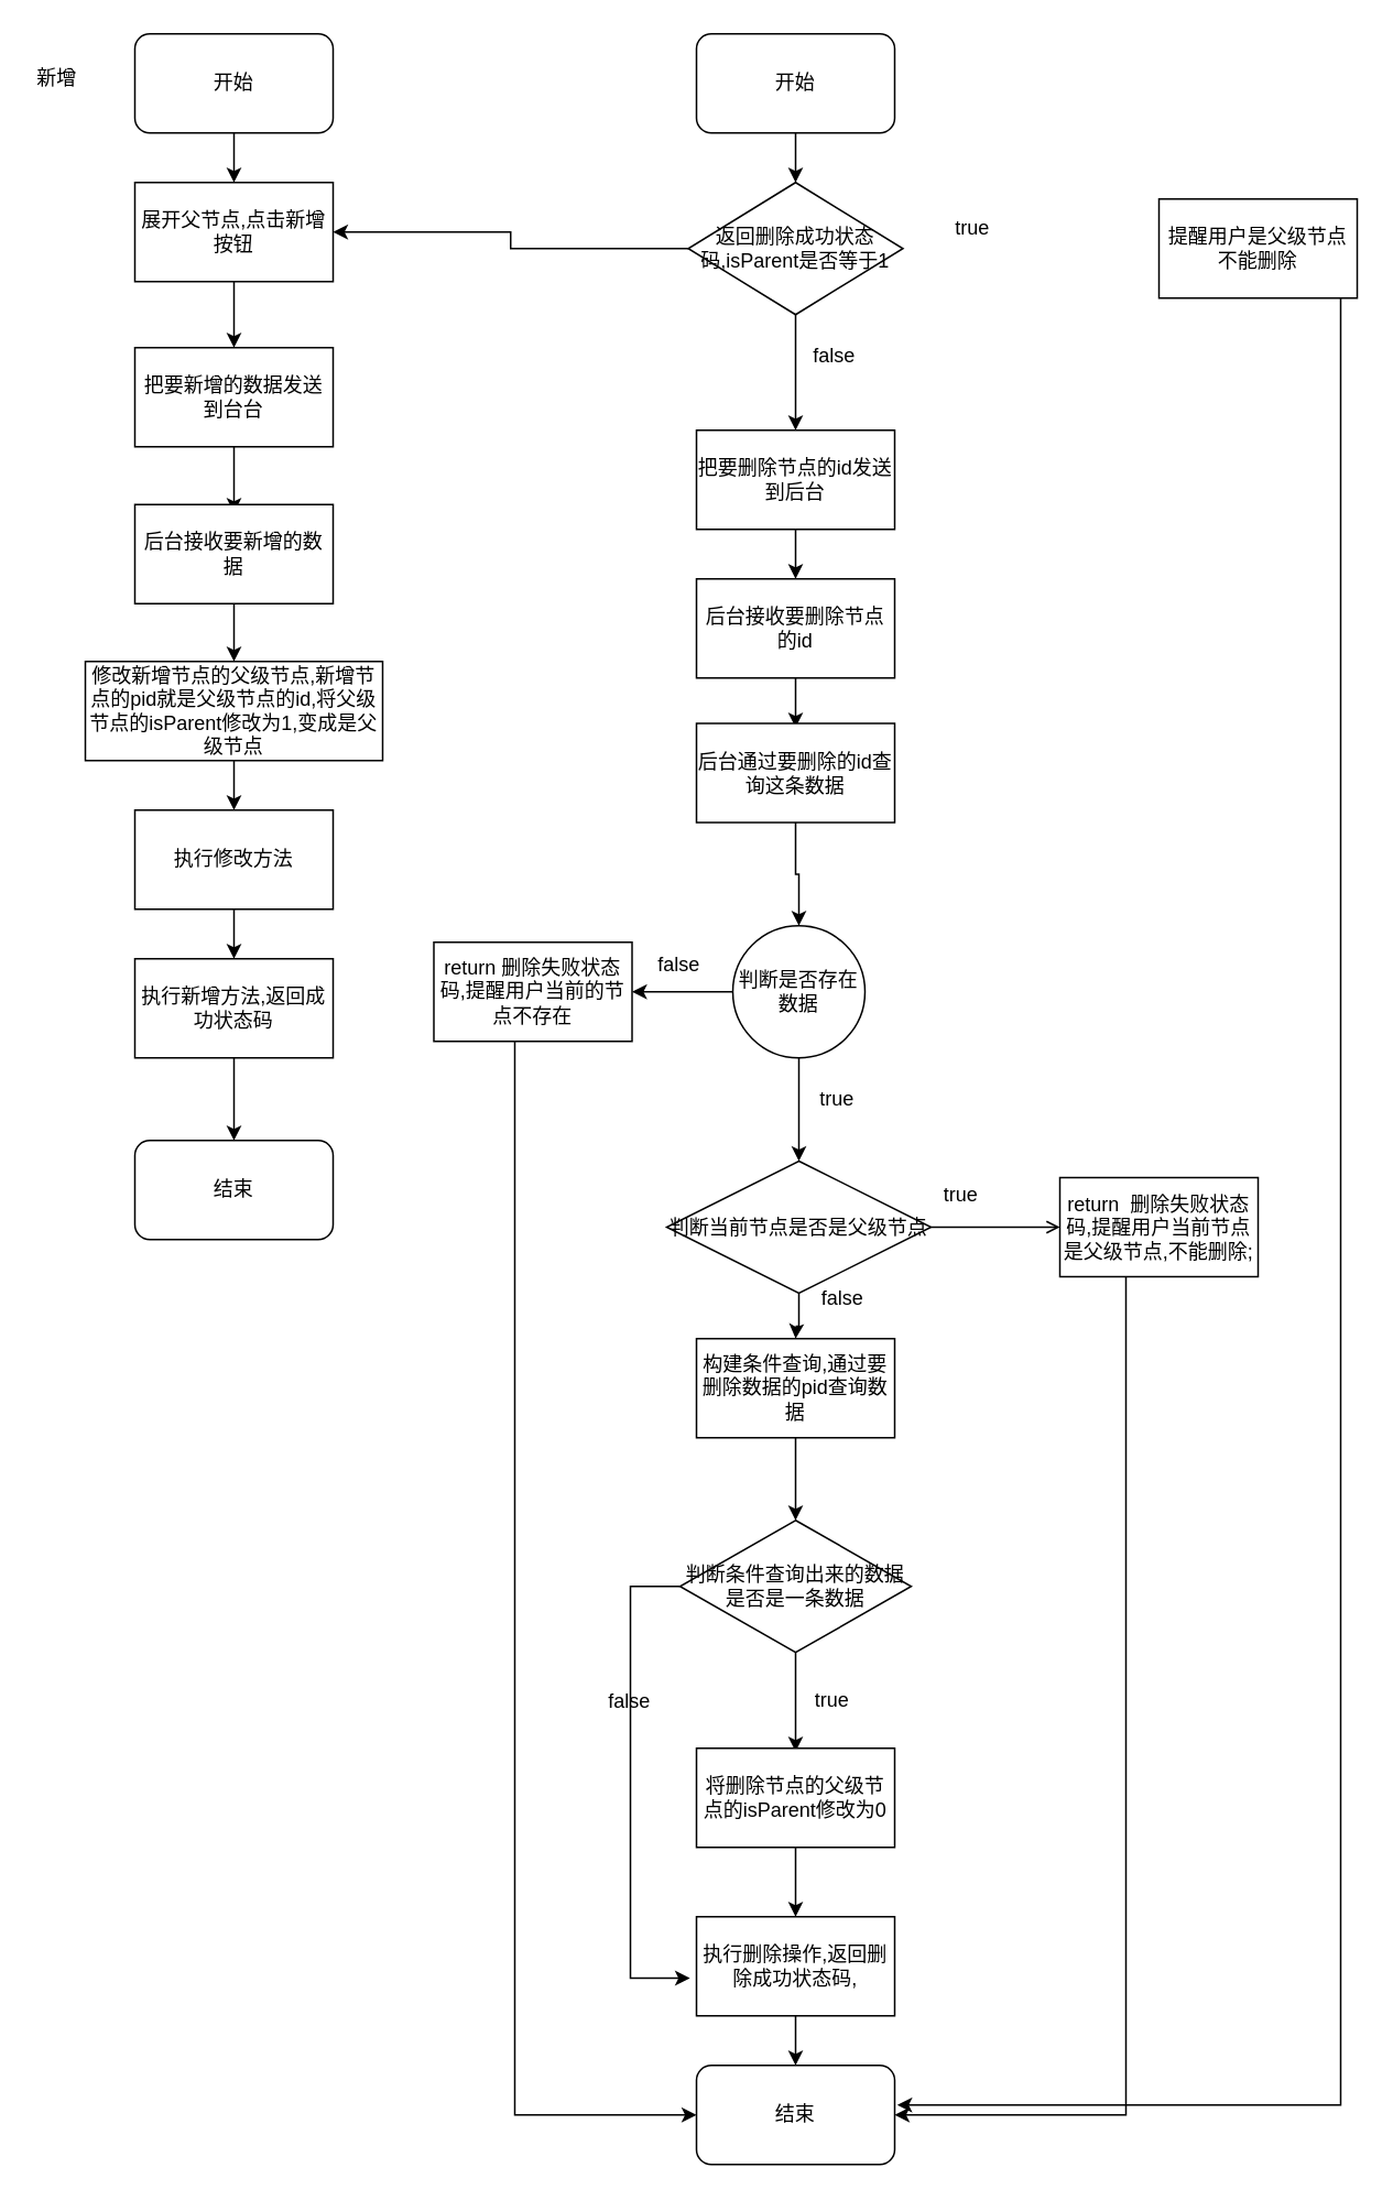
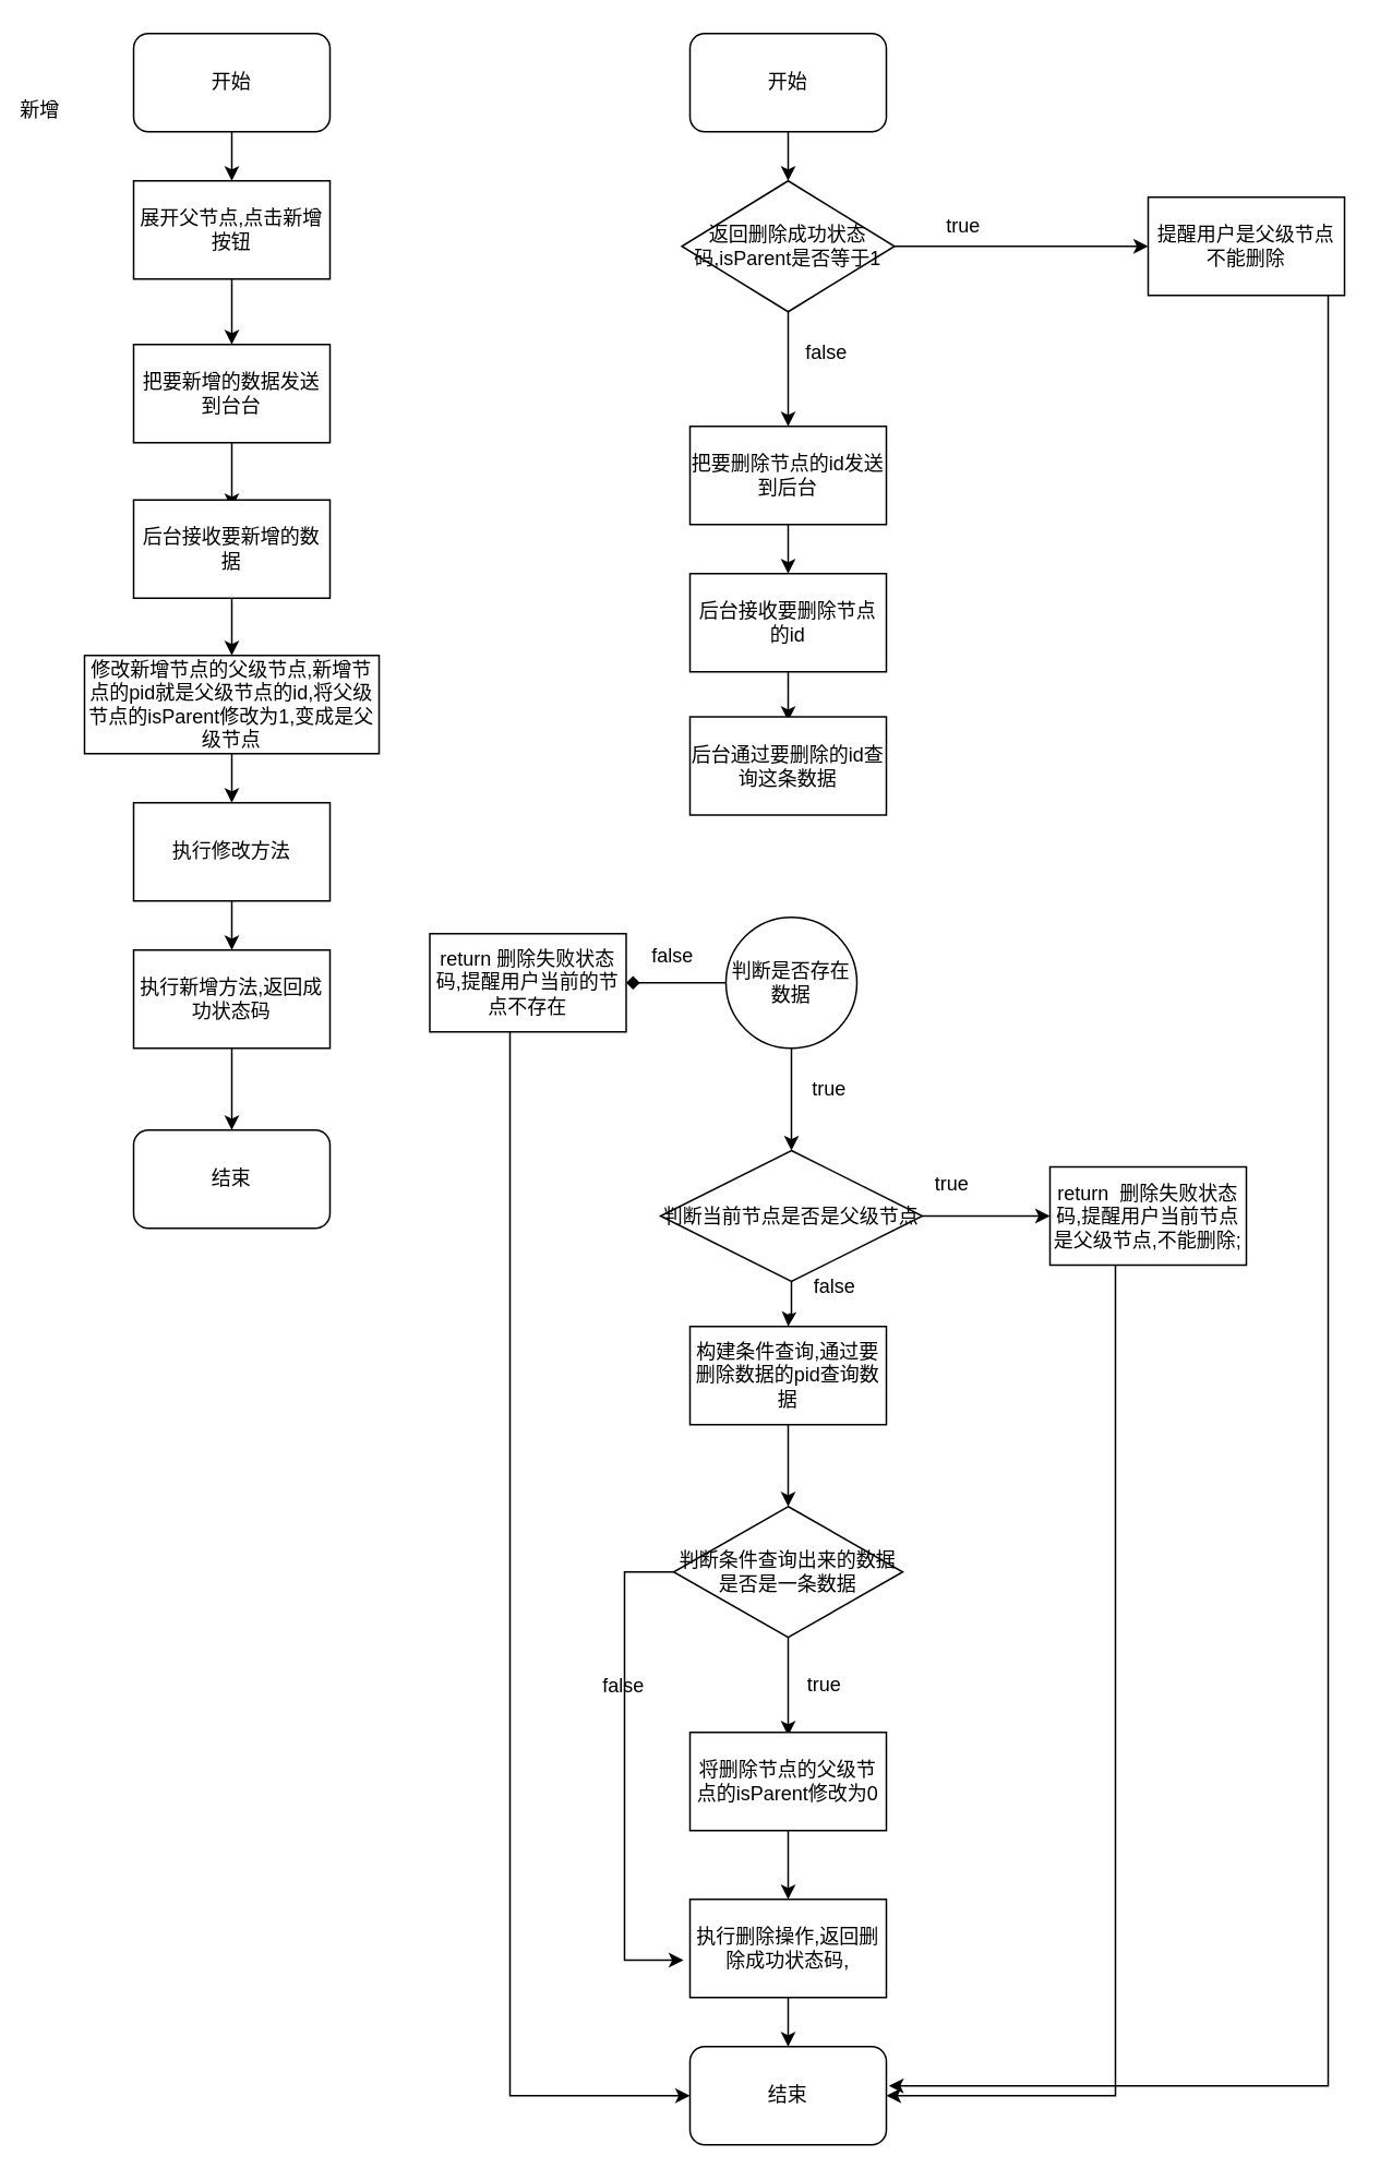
  <mxCell id="0" />
  <mxCell id="1" parent="0" />
  <mxCell id="2" style="edgeStyle=orthogonalEdgeStyle;rounded=0;orthogonalLoop=1;jettySize=auto;html=1;" parent="1" source="3" edge="1"><mxGeometry relative="1" as="geometry"><mxPoint x="141" y="110" as="targetPoint" /></mxGeometry></mxCell>
  <mxCell id="3" value="开始" style="rounded=1;whiteSpace=wrap;html=1;" parent="1" vertex="1"><mxGeometry x="81" y="20" width="120" height="60" as="geometry" /></mxCell>
- <mxCell id="4" value="新增" style="text;html=1;resizable=0;points=[];autosize=1;align=left;verticalAlign=top;spacingTop=-4;" parent="1" vertex="1"><mxGeometry x="20" y="37" width="40" height="20" as="geometry" /></mxCell>
+ <mxCell id="4" value="新增" style="text;html=1;resizable=0;points=[];autosize=1;align=left;verticalAlign=top;spacingTop=-4;" parent="1" vertex="1"><mxGeometry x="10" y="57" width="40" height="20" as="geometry" /></mxCell>
  <mxCell id="5" style="edgeStyle=orthogonalEdgeStyle;rounded=0;orthogonalLoop=1;jettySize=auto;html=1;" parent="1" source="6" edge="1"><mxGeometry relative="1" as="geometry"><mxPoint x="141" y="210" as="targetPoint" /></mxGeometry></mxCell>
  <mxCell id="6" value="展开父节点,点击新增按钮" style="rounded=0;whiteSpace=wrap;html=1;" parent="1" vertex="1"><mxGeometry x="81" y="110" width="120" height="60" as="geometry" /></mxCell>
  <mxCell id="7" style="edgeStyle=orthogonalEdgeStyle;rounded=0;orthogonalLoop=1;jettySize=auto;html=1;" parent="1" source="8" edge="1"><mxGeometry relative="1" as="geometry"><mxPoint x="141" y="310" as="targetPoint" /></mxGeometry></mxCell>
  <mxCell id="8" value="把要新增的数据发送到台台" style="rounded=0;whiteSpace=wrap;html=1;" parent="1" vertex="1"><mxGeometry x="81" y="210" width="120" height="60" as="geometry" /></mxCell>
  <mxCell id="9" style="edgeStyle=orthogonalEdgeStyle;rounded=0;orthogonalLoop=1;jettySize=auto;html=1;" parent="1" source="10" edge="1"><mxGeometry relative="1" as="geometry"><mxPoint x="141" y="400" as="targetPoint" /></mxGeometry></mxCell>
  <mxCell id="10" value="后台接收要新增的数据" style="rounded=0;whiteSpace=wrap;html=1;" parent="1" vertex="1"><mxGeometry x="81" y="305" width="120" height="60" as="geometry" /></mxCell>
  <mxCell id="11" style="edgeStyle=orthogonalEdgeStyle;rounded=0;orthogonalLoop=1;jettySize=auto;html=1;" parent="1" source="12" edge="1"><mxGeometry relative="1" as="geometry"><mxPoint x="141" y="580" as="targetPoint" /></mxGeometry></mxCell>
  <mxCell id="12" value="执行修改方法" style="rounded=0;whiteSpace=wrap;html=1;" parent="1" vertex="1"><mxGeometry x="81" y="490" width="120" height="60" as="geometry" /></mxCell>
  <mxCell id="13" style="edgeStyle=orthogonalEdgeStyle;rounded=0;orthogonalLoop=1;jettySize=auto;html=1;" parent="1" source="14" edge="1"><mxGeometry relative="1" as="geometry"><mxPoint x="141" y="690" as="targetPoint" /></mxGeometry></mxCell>
  <mxCell id="14" value="执行新增方法,返回成功状态码" style="rounded=0;whiteSpace=wrap;html=1;" parent="1" vertex="1"><mxGeometry x="81" y="580" width="120" height="60" as="geometry" /></mxCell>
  <mxCell id="15" value="结束" style="rounded=1;whiteSpace=wrap;html=1;" parent="1" vertex="1"><mxGeometry x="81" y="690" width="120" height="60" as="geometry" /></mxCell>
  <mxCell id="16" style="edgeStyle=orthogonalEdgeStyle;rounded=0;orthogonalLoop=1;jettySize=auto;html=1;" parent="1" source="17" edge="1"><mxGeometry relative="1" as="geometry"><mxPoint x="141" y="490" as="targetPoint" /></mxGeometry></mxCell>
  <mxCell id="17" value="&lt;span style=&quot;white-space: normal&quot;&gt;修改新增节点的父级节点,新增节点的pid就是父级节点的id,&lt;/span&gt;将父级节点的isParent修改为1,变成是父级节点" style="rounded=0;whiteSpace=wrap;html=1;" parent="1" vertex="1"><mxGeometry x="51" y="400" width="180" height="60" as="geometry" /></mxCell>
  <mxCell id="18" style="edgeStyle=orthogonalEdgeStyle;rounded=0;orthogonalLoop=1;jettySize=auto;html=1;" parent="1" source="19" edge="1"><mxGeometry relative="1" as="geometry"><mxPoint x="481" y="110" as="targetPoint" /></mxGeometry></mxCell>
  <mxCell id="19" value="开始" style="rounded=1;whiteSpace=wrap;html=1;" parent="1" vertex="1"><mxGeometry x="421" y="20" width="120" height="60" as="geometry" /></mxCell>
  <mxCell id="20" style="edgeStyle=orthogonalEdgeStyle;rounded=0;orthogonalLoop=1;jettySize=auto;html=1;entryX=1.013;entryY=0.4;entryDx=0;entryDy=0;entryPerimeter=0;" parent="1" source="21" target="56" edge="1"><mxGeometry relative="1" as="geometry"><Array as="points"><mxPoint x="811" y="1274" /></Array></mxGeometry></mxCell>
  <mxCell id="21" value="提醒用户是父级节点不能删除" style="rounded=0;whiteSpace=wrap;html=1;" parent="1" vertex="1"><mxGeometry x="701" y="120" width="120" height="60" as="geometry" /></mxCell>
- <mxCell id="22" style="edgeStyle=orthogonalEdgeStyle;rounded=0;orthogonalLoop=1;jettySize=auto;html=1;" parent="1" source="24" target="6" edge="1"><mxGeometry relative="1" as="geometry" /></mxCell>
+ <mxCell id="22" style="edgeStyle=orthogonalEdgeStyle;rounded=0;orthogonalLoop=1;jettySize=auto;html=1;" parent="1" source="24" target="21" edge="1"><mxGeometry relative="1" as="geometry" /></mxCell>
  <mxCell id="23" style="edgeStyle=orthogonalEdgeStyle;rounded=0;orthogonalLoop=1;jettySize=auto;html=1;" parent="1" source="24" edge="1"><mxGeometry relative="1" as="geometry"><mxPoint x="481" y="260" as="targetPoint" /></mxGeometry></mxCell>
  <mxCell id="24" value="&lt;span style=&quot;white-space: normal&quot;&gt;返回删除成功状态码,isParent是否等于1&lt;/span&gt;" style="rhombus;whiteSpace=wrap;html=1;" parent="1" vertex="1"><mxGeometry x="416" y="110" width="130" height="80" as="geometry" /></mxCell>
  <mxCell id="25" value="true" style="text;html=1;resizable=0;points=[];autosize=1;align=left;verticalAlign=top;spacingTop=-4;" parent="1" vertex="1"><mxGeometry x="576" y="128" width="40" height="20" as="geometry" /></mxCell>
  <mxCell id="26" value="false" style="text;html=1;resizable=0;points=[];autosize=1;align=left;verticalAlign=top;spacingTop=-4;" parent="1" vertex="1"><mxGeometry x="490" y="205" width="40" height="20" as="geometry" /></mxCell>
  <mxCell id="27" style="edgeStyle=orthogonalEdgeStyle;rounded=0;orthogonalLoop=1;jettySize=auto;html=1;" parent="1" source="28" edge="1"><mxGeometry relative="1" as="geometry"><mxPoint x="481" y="350" as="targetPoint" /></mxGeometry></mxCell>
  <mxCell id="28" value="把要删除节点的id发送到后台" style="rounded=0;whiteSpace=wrap;html=1;" parent="1" vertex="1"><mxGeometry x="421" y="260" width="120" height="60" as="geometry" /></mxCell>
  <mxCell id="29" style="edgeStyle=orthogonalEdgeStyle;rounded=0;orthogonalLoop=1;jettySize=auto;html=1;" parent="1" source="30" edge="1"><mxGeometry relative="1" as="geometry"><mxPoint x="481" y="440" as="targetPoint" /></mxGeometry></mxCell>
  <mxCell id="30" value="后台接收要删除节点的id" style="rounded=0;whiteSpace=wrap;html=1;" parent="1" vertex="1"><mxGeometry x="421" y="350" width="120" height="60" as="geometry" /></mxCell>
  <mxCell id="31" style="edgeStyle=orthogonalEdgeStyle;rounded=0;orthogonalLoop=1;jettySize=auto;html=1;" parent="1" source="33" edge="1"><mxGeometry relative="1" as="geometry"><mxPoint x="481" y="810" as="targetPoint" /></mxGeometry></mxCell>
- <mxCell id="32" style="edgeStyle=orthogonalEdgeStyle;rounded=0;orthogonalLoop=1;jettySize=auto;html=1;entryX=0;entryY=0.5;entryDx=0;entryDy=0;endArrow=open;" parent="1" source="33" target="43" edge="1"><mxGeometry relative="1" as="geometry" /></mxCell>
+ <mxCell id="32" style="edgeStyle=orthogonalEdgeStyle;rounded=0;orthogonalLoop=1;jettySize=auto;html=1;entryX=0;entryY=0.5;entryDx=0;entryDy=0;" parent="1" source="33" target="43" edge="1"><mxGeometry relative="1" as="geometry" /></mxCell>
  <mxCell id="33" value="判断当前节点是否是父级节点" style="rhombus;whiteSpace=wrap;html=1;" parent="1" vertex="1"><mxGeometry x="403" y="702.5" width="160" height="80" as="geometry" /></mxCell>
  <mxCell id="34" value="false" style="text;html=1;resizable=0;points=[];autosize=1;align=left;verticalAlign=top;spacingTop=-4;" parent="1" vertex="1"><mxGeometry x="495" y="776" width="40" height="20" as="geometry" /></mxCell>
  <mxCell id="35" style="edgeStyle=orthogonalEdgeStyle;rounded=0;orthogonalLoop=1;jettySize=auto;html=1;entryX=0;entryY=0.5;entryDx=0;entryDy=0;" parent="1" source="36" target="56" edge="1"><mxGeometry relative="1" as="geometry"><Array as="points"><mxPoint x="311" y="1280" /></Array></mxGeometry></mxCell>
  <mxCell id="36" value="return 删除失败状态码,提醒用户当前的节点不存在" style="rounded=0;whiteSpace=wrap;html=1;" parent="1" vertex="1"><mxGeometry x="262" y="570" width="120" height="60" as="geometry" /></mxCell>
  <mxCell id="37" style="edgeStyle=orthogonalEdgeStyle;rounded=0;orthogonalLoop=1;jettySize=auto;html=1;entryX=0.5;entryY=0;entryDx=0;entryDy=0;" parent="1" source="39" target="33" edge="1"><mxGeometry relative="1" as="geometry" /></mxCell>
- <mxCell id="38" style="edgeStyle=orthogonalEdgeStyle;rounded=0;orthogonalLoop=1;jettySize=auto;html=1;entryX=1;entryY=0.5;entryDx=0;entryDy=0;" parent="1" source="39" target="36" edge="1"><mxGeometry relative="1" as="geometry" /></mxCell>
+ <mxCell id="38" style="edgeStyle=orthogonalEdgeStyle;rounded=0;orthogonalLoop=1;jettySize=auto;html=1;entryX=1;entryY=0.5;entryDx=0;entryDy=0;endArrow=diamond;" parent="1" source="39" target="36" edge="1"><mxGeometry relative="1" as="geometry" /></mxCell>
  <mxCell id="39" value="判断是否存在数据" style="ellipse;whiteSpace=wrap;html=1;" parent="1" vertex="1"><mxGeometry x="443" y="560" width="80" height="80" as="geometry" /></mxCell>
  <mxCell id="40" value="true" style="text;html=1;resizable=0;points=[];autosize=1;align=left;verticalAlign=top;spacingTop=-4;" parent="1" vertex="1"><mxGeometry x="494" y="655" width="40" height="20" as="geometry" /></mxCell>
  <mxCell id="41" value="true" style="text;html=1;resizable=0;points=[];autosize=1;align=left;verticalAlign=top;spacingTop=-4;" parent="1" vertex="1"><mxGeometry x="569" y="713" width="40" height="20" as="geometry" /></mxCell>
  <mxCell id="42" style="edgeStyle=orthogonalEdgeStyle;rounded=0;orthogonalLoop=1;jettySize=auto;html=1;entryX=1;entryY=0.5;entryDx=0;entryDy=0;" parent="1" source="43" target="56" edge="1"><mxGeometry relative="1" as="geometry"><Array as="points"><mxPoint x="681" y="1280" /></Array></mxGeometry></mxCell>
  <mxCell id="43" value="return&amp;nbsp; 删除失败状态码,提醒用户当前节点是父级节点,不能删除;" style="rounded=0;whiteSpace=wrap;html=1;" parent="1" vertex="1"><mxGeometry x="641" y="712.5" width="120" height="60" as="geometry" /></mxCell>
  <mxCell id="44" style="edgeStyle=orthogonalEdgeStyle;rounded=0;orthogonalLoop=1;jettySize=auto;html=1;" parent="1" source="45" edge="1"><mxGeometry relative="1" as="geometry"><mxPoint x="481" y="920" as="targetPoint" /></mxGeometry></mxCell>
  <mxCell id="45" value="构建条件查询,通过要删除数据的pid查询数据" style="rounded=0;whiteSpace=wrap;html=1;" parent="1" vertex="1"><mxGeometry x="421" y="810" width="120" height="60" as="geometry" /></mxCell>
- <mxCell id="46" style="edgeStyle=orthogonalEdgeStyle;rounded=0;orthogonalLoop=1;jettySize=auto;html=1;entryX=0.5;entryY=0;entryDx=0;entryDy=0;" parent="1" source="47" target="39" edge="1"><mxGeometry relative="1" as="geometry" /></mxCell>
  <mxCell id="47" value="&lt;span style=&quot;white-space: normal&quot;&gt;后台通过要删除的id查询这条数据&lt;/span&gt;" style="rounded=0;whiteSpace=wrap;html=1;" parent="1" vertex="1"><mxGeometry x="421" y="437.5" width="120" height="60" as="geometry" /></mxCell>
  <mxCell id="48" style="edgeStyle=orthogonalEdgeStyle;rounded=0;orthogonalLoop=1;jettySize=auto;html=1;" parent="1" source="50" edge="1"><mxGeometry relative="1" as="geometry"><mxPoint x="481" y="1060" as="targetPoint" /></mxGeometry></mxCell>
  <mxCell id="49" style="edgeStyle=orthogonalEdgeStyle;rounded=0;orthogonalLoop=1;jettySize=auto;html=1;entryX=-0.033;entryY=0.62;entryDx=0;entryDy=0;entryPerimeter=0;" parent="1" source="50" target="55" edge="1"><mxGeometry relative="1" as="geometry"><Array as="points"><mxPoint x="381" y="960" /><mxPoint x="381" y="1197" /></Array></mxGeometry></mxCell>
  <mxCell id="50" value="判断条件查询出来的数据是否是一条数据" style="rhombus;whiteSpace=wrap;html=1;" parent="1" vertex="1"><mxGeometry x="411" y="920" width="140" height="80" as="geometry" /></mxCell>
  <mxCell id="51" value="true" style="text;html=1;resizable=0;points=[];autosize=1;align=left;verticalAlign=top;spacingTop=-4;" parent="1" vertex="1"><mxGeometry x="491" y="1019" width="40" height="20" as="geometry" /></mxCell>
  <mxCell id="52" style="edgeStyle=orthogonalEdgeStyle;rounded=0;orthogonalLoop=1;jettySize=auto;html=1;" parent="1" source="53" edge="1"><mxGeometry relative="1" as="geometry"><mxPoint x="481" y="1160" as="targetPoint" /></mxGeometry></mxCell>
  <mxCell id="53" value="将删除节点的父级节点的isParent修改为0" style="rounded=0;whiteSpace=wrap;html=1;" parent="1" vertex="1"><mxGeometry x="421" y="1058" width="120" height="60" as="geometry" /></mxCell>
  <mxCell id="54" style="edgeStyle=orthogonalEdgeStyle;rounded=0;orthogonalLoop=1;jettySize=auto;html=1;" parent="1" source="55" edge="1"><mxGeometry relative="1" as="geometry"><mxPoint x="481" y="1250" as="targetPoint" /></mxGeometry></mxCell>
  <mxCell id="55" value="执行删除操作,返回删除成功状态码," style="rounded=0;whiteSpace=wrap;html=1;" parent="1" vertex="1"><mxGeometry x="421" y="1160" width="120" height="60" as="geometry" /></mxCell>
  <mxCell id="56" value="结束" style="rounded=1;whiteSpace=wrap;html=1;" parent="1" vertex="1"><mxGeometry x="421" y="1250" width="120" height="60" as="geometry" /></mxCell>
  <mxCell id="57" value="false" style="text;html=1;resizable=0;points=[];autosize=1;align=left;verticalAlign=top;spacingTop=-4;" parent="1" vertex="1"><mxGeometry x="366" y="1020" width="40" height="20" as="geometry" /></mxCell>
  <mxCell id="58" value="false" style="text;html=1;resizable=0;points=[];autosize=1;align=left;verticalAlign=top;spacingTop=-4;" parent="1" vertex="1"><mxGeometry x="396" y="574" width="40" height="20" as="geometry" /></mxCell>
